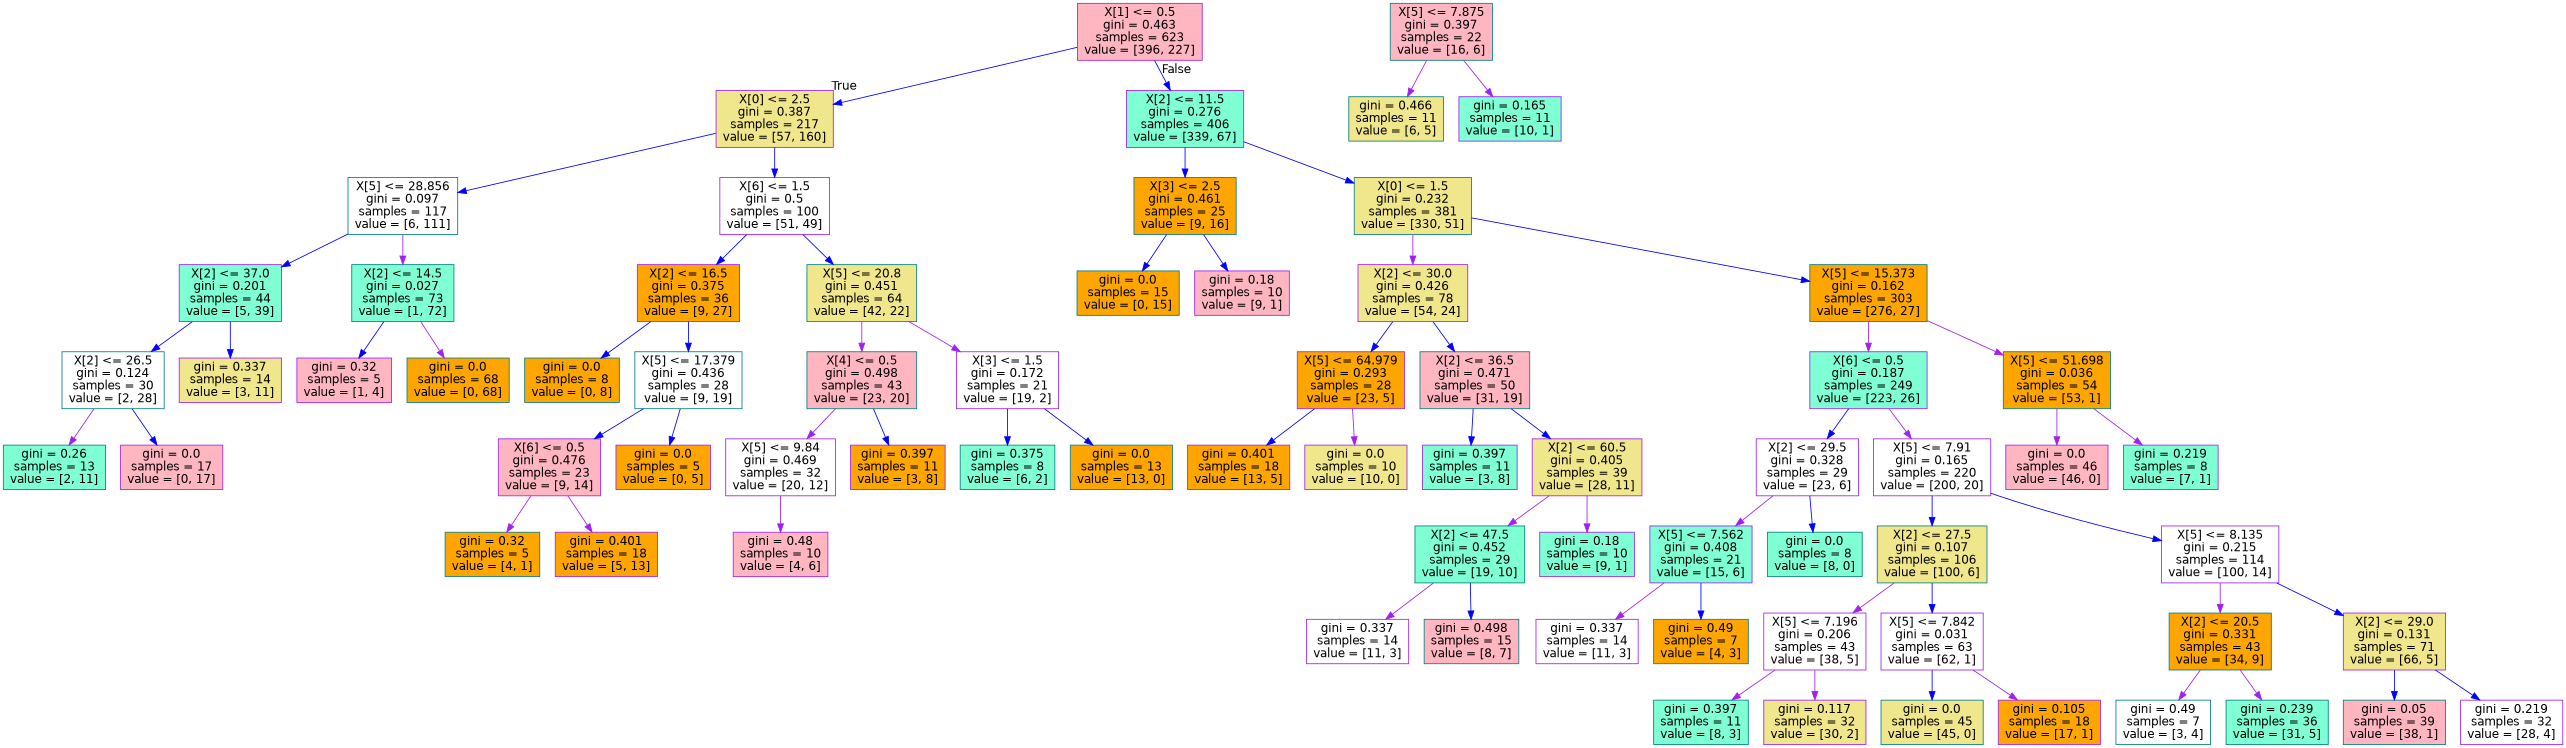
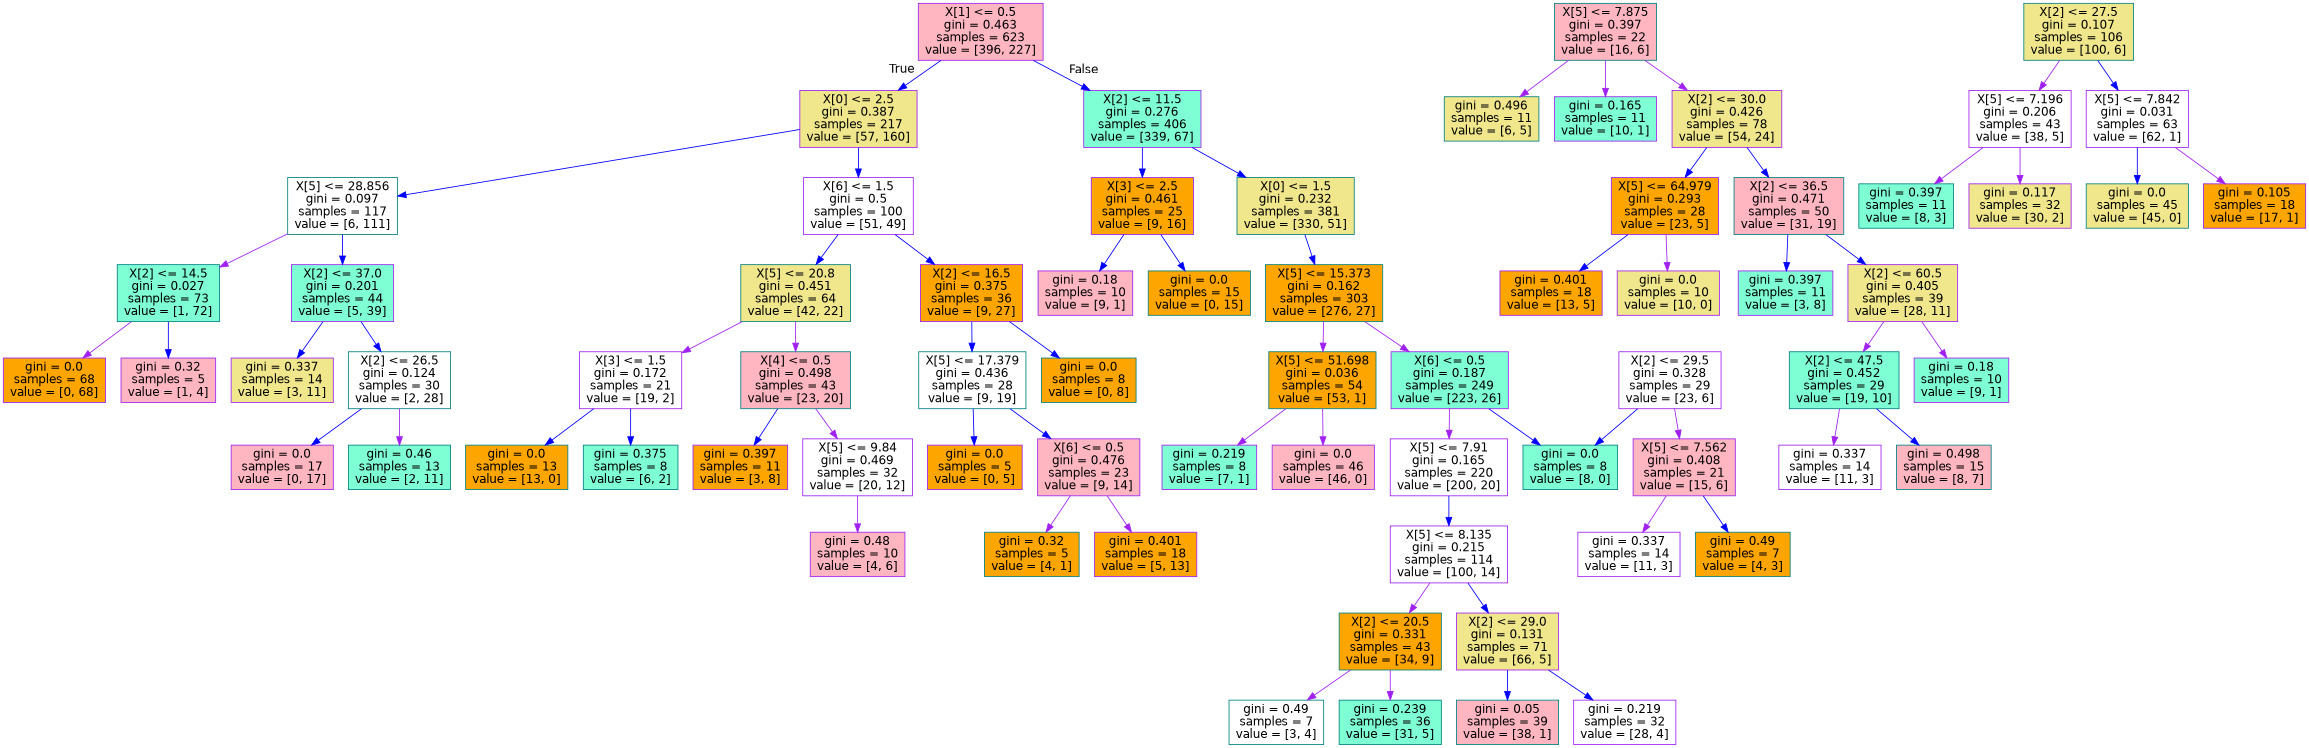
  digraph {
    node [color=purple fillcolor=orange fontname=helvetica shape=box style=filled]
    edge [color=blue fontname=helvetica]
    n1 [fillcolor=lightpink label="X[1] <= 0.5\ngini = 0.463\nsamples = 623\nvalue = [396, 227]"]
    n2 [fillcolor=khaki label="X[0] <= 2.5\ngini = 0.387\nsamples = 217\nvalue = [57, 160]"]
    n3 [fillcolor=aquamarine label="X[2] <= 11.5\ngini = 0.276\nsamples = 406\nvalue = [339, 67]"]
    n4 [color=teal fillcolor=white label="X[5] <= 28.856\ngini = 0.097\nsamples = 117\nvalue = [6, 111]"]
    n5 [fillcolor=white label="X[6] <= 1.5\ngini = 0.5\nsamples = 100\nvalue = [51, 49]"]
-   n6 [color=teal label="X[3] <= 2.5\ngini = 0.461\nsamples = 25\nvalue = [9, 16]"]
+   n6 [label="X[3] <= 2.5\ngini = 0.461\nsamples = 25\nvalue = [9, 16]"]
    n7 [color=teal fillcolor=khaki label="X[0] <= 1.5\ngini = 0.232\nsamples = 381\nvalue = [330, 51]"]
    n8 [fillcolor=aquamarine label="X[2] <= 37.0\ngini = 0.201\nsamples = 44\nvalue = [5, 39]"]
    n9 [color=teal fillcolor=aquamarine label="X[2] <= 14.5\ngini = 0.027\nsamples = 73\nvalue = [1, 72]"]
    n10 [label="X[2] <= 16.5\ngini = 0.375\nsamples = 36\nvalue = [9, 27]"]
    n11 [color=teal fillcolor=khaki label="X[5] <= 20.8\ngini = 0.451\nsamples = 64\nvalue = [42, 22]"]
    n12 [color=teal fillcolor=white label="X[2] <= 26.5\ngini = 0.124\nsamples = 30\nvalue = [2, 28]"]
    n13 [fillcolor=khaki label="gini = 0.337\nsamples = 14\nvalue = [3, 11]"]
    n14 [fillcolor=lightpink label="gini = 0.32\nsamples = 5\nvalue = [1, 4]"]
-   n15 [color=teal label="gini = 0.0\nsamples = 68\nvalue = [0, 68]"]
-   n16 [color=teal fillcolor=aquamarine label="gini = 0.26\nsamples = 13\nvalue = [2, 11]"]
+   n15 [label="gini = 0.0\nsamples = 68\nvalue = [0, 68]"]
+   n16 [color=teal fillcolor=aquamarine label="gini = 0.46\nsamples = 13\nvalue = [2, 11]"]
    n17 [fillcolor=lightpink label="gini = 0.0\nsamples = 17\nvalue = [0, 17]"]
    n18 [color=teal label="gini = 0.0\nsamples = 8\nvalue = [0, 8]"]
    n19 [color=teal fillcolor=white label="X[5] <= 17.379\ngini = 0.436\nsamples = 28\nvalue = [9, 19]"]
    n20 [color=teal fillcolor=lightpink label="X[4] <= 0.5\ngini = 0.498\nsamples = 43\nvalue = [23, 20]"]
    n21 [fillcolor=white label="X[3] <= 1.5\ngini = 0.172\nsamples = 21\nvalue = [19, 2]"]
    n22 [fillcolor=lightpink label="X[6] <= 0.5\ngini = 0.476\nsamples = 23\nvalue = [9, 14]"]
    n23 [label="gini = 0.0\nsamples = 5\nvalue = [0, 5]"]
    n24 [color=teal label="gini = 0.32\nsamples = 5\nvalue = [4, 1]"]
    n25 [label="gini = 0.401\nsamples = 18\nvalue = [5, 13]"]
    n26 [fillcolor=white label="X[5] <= 9.84\ngini = 0.469\nsamples = 32\nvalue = [20, 12]"]
    n27 [label="gini = 0.397\nsamples = 11\nvalue = [3, 8]"]
    n28 [color=teal fillcolor=aquamarine label="gini = 0.375\nsamples = 8\nvalue = [6, 2]"]
    n29 [color=teal label="gini = 0.0\nsamples = 13\nvalue = [13, 0]"]
    n30 [fillcolor=lightpink label="gini = 0.48\nsamples = 10\nvalue = [4, 6]"]
    n31 [color=teal fillcolor=lightpink label="X[5] <= 7.875\ngini = 0.397\nsamples = 22\nvalue = [16, 6]"]
-   n32 [color=teal fillcolor=khaki label="gini = 0.466\nsamples = 11\nvalue = [6, 5]"]
+   n32 [color=teal fillcolor=khaki label="gini = 0.496\nsamples = 11\nvalue = [6, 5]"]
    n33 [fillcolor=aquamarine label="gini = 0.165\nsamples = 11\nvalue = [10, 1]"]
    n34 [color=teal label="gini = 0.0\nsamples = 15\nvalue = [0, 15]"]
    n35 [fillcolor=lightpink label="gini = 0.18\nsamples = 10\nvalue = [9, 1]"]
    n36 [fillcolor=khaki label="X[2] <= 30.0\ngini = 0.426\nsamples = 78\nvalue = [54, 24]"]
    n37 [color=teal label="X[5] <= 15.373\ngini = 0.162\nsamples = 303\nvalue = [276, 27]"]
    n38 [label="X[5] <= 64.979\ngini = 0.293\nsamples = 28\nvalue = [23, 5]"]
    n39 [color=teal fillcolor=lightpink label="X[2] <= 36.5\ngini = 0.471\nsamples = 50\nvalue = [31, 19]"]
    n40 [fillcolor=aquamarine label="X[6] <= 0.5\ngini = 0.187\nsamples = 249\nvalue = [223, 26]"]
    n41 [color=teal label="X[5] <= 51.698\ngini = 0.036\nsamples = 54\nvalue = [53, 1]"]
    n42 [label="gini = 0.401\nsamples = 18\nvalue = [13, 5]"]
    n43 [fillcolor=khaki label="gini = 0.0\nsamples = 10\nvalue = [10, 0]"]
    n44 [fillcolor=aquamarine label="gini = 0.397\nsamples = 11\nvalue = [3, 8]"]
    n45 [fillcolor=khaki label="X[2] <= 60.5\ngini = 0.405\nsamples = 39\nvalue = [28, 11]"]
    n46 [color=teal fillcolor=aquamarine label="X[2] <= 47.5\ngini = 0.452\nsamples = 29\nvalue = [19, 10]"]
    n47 [fillcolor=aquamarine label="gini = 0.18\nsamples = 10\nvalue = [9, 1]"]
    n48 [fillcolor=white label="gini = 0.337\nsamples = 14\nvalue = [11, 3]"]
    n49 [color=teal fillcolor=lightpink label="gini = 0.498\nsamples = 15\nvalue = [8, 7]"]
    n50 [fillcolor=white label="X[2] <= 29.5\ngini = 0.328\nsamples = 29\nvalue = [23, 6]"]
    n51 [fillcolor=white label="X[5] <= 7.91\ngini = 0.165\nsamples = 220\nvalue = [200, 20]"]
    n52 [fillcolor=lightpink label="gini = 0.0\nsamples = 46\nvalue = [46, 0]"]
    n53 [fillcolor=aquamarine label="gini = 0.219\nsamples = 8\nvalue = [7, 1]"]
-   n54 [fillcolor=aquamarine label="X[5] <= 7.562\ngini = 0.408\nsamples = 21\nvalue = [15, 6]"]
+   n54 [fillcolor=lightpink label="X[5] <= 7.562\ngini = 0.408\nsamples = 21\nvalue = [15, 6]"]
    n55 [color=teal fillcolor=aquamarine label="gini = 0.0\nsamples = 8\nvalue = [8, 0]"]
    n56 [color=teal fillcolor=khaki label="X[2] <= 27.5\ngini = 0.107\nsamples = 106\nvalue = [100, 6]"]
    n57 [fillcolor=white label="X[5] <= 8.135\ngini = 0.215\nsamples = 114\nvalue = [100, 14]"]
    n58 [fillcolor=white label="gini = 0.337\nsamples = 14\nvalue = [11, 3]"]
    n59 [color=teal label="gini = 0.49\nsamples = 7\nvalue = [4, 3]"]
    n60 [fillcolor=white label="X[5] <= 7.196\ngini = 0.206\nsamples = 43\nvalue = [38, 5]"]
    n61 [fillcolor=white label="X[5] <= 7.842\ngini = 0.031\nsamples = 63\nvalue = [62, 1]"]
    n62 [color=teal label="X[2] <= 20.5\ngini = 0.331\nsamples = 43\nvalue = [34, 9]"]
    n63 [fillcolor=khaki label="X[2] <= 29.0\ngini = 0.131\nsamples = 71\nvalue = [66, 5]"]
    n64 [color=teal fillcolor=aquamarine label="gini = 0.397\nsamples = 11\nvalue = [8, 3]"]
    n65 [fillcolor=khaki label="gini = 0.117\nsamples = 32\nvalue = [30, 2]"]
    n66 [color=teal fillcolor=khaki label="gini = 0.0\nsamples = 45\nvalue = [45, 0]"]
    n67 [label="gini = 0.105\nsamples = 18\nvalue = [17, 1]"]
    n68 [color=teal fillcolor=white label="gini = 0.49\nsamples = 7\nvalue = [3, 4]"]
    n69 [color=teal fillcolor=aquamarine label="gini = 0.239\nsamples = 36\nvalue = [31, 5]"]
    n70 [color=teal fillcolor=lightpink label="gini = 0.05\nsamples = 39\nvalue = [38, 1]"]
    n71 [fillcolor=white label="gini = 0.219\nsamples = 32\nvalue = [28, 4]"]
    n1 -> n2 [headlabel=True labelangle=45 labeldistance=2.5]
    n1 -> n3 [headlabel=False labelangle=-45 labeldistance=2.5]
    n2 -> n4
    n2 -> n5
    n3 -> n6
    n3 -> n7
    n4 -> n8
    n4 -> n9 [color=purple]
    n5 -> n10
    n5 -> n11
    n6 -> n34
    n6 -> n35
-   n7 -> n36 [color=purple]
+   n31 -> n36 [color=purple]
    n7 -> n37
    n8 -> n12
    n8 -> n13
    n9 -> n14
    n9 -> n15 [color=purple]
    n10 -> n18
    n10 -> n19
    n11 -> n20 [color=purple]
    n11 -> n21 [color=purple]
    n12 -> n16 [color=purple]
    n12 -> n17
    n19 -> n22
    n19 -> n23
    n20 -> n26 [color=purple]
    n20 -> n27
    n21 -> n28
    n21 -> n29
    n22 -> n24 [color=purple]
    n22 -> n25 [color=purple]
    n26 -> n30 [color=purple]
    n31 -> n32 [color=purple]
    n31 -> n33 [color=purple]
    n36 -> n38
    n36 -> n39
    n37 -> n40 [color=purple]
    n37 -> n41 [color=purple]
    n38 -> n42
    n38 -> n43 [color=purple]
    n39 -> n44
    n39 -> n45
-   n40 -> n50
+   n40 -> n55
    n40 -> n51 [color=purple]
    n41 -> n52 [color=purple]
    n41 -> n53 [color=purple]
    n45 -> n46 [color=purple]
    n45 -> n47 [color=purple]
    n46 -> n48 [color=purple]
    n46 -> n49
    n50 -> n54 [color=purple]
    n50 -> n55
-   n51 -> n56
    n51 -> n57
    n54 -> n58 [color=purple]
    n54 -> n59
    n56 -> n60 [color=purple]
    n56 -> n61
    n57 -> n62 [color=purple]
    n57 -> n63
    n60 -> n64 [color=purple]
    n60 -> n65 [color=purple]
    n61 -> n66
    n61 -> n67 [color=purple]
    n62 -> n68 [color=purple]
    n62 -> n69 [color=purple]
    n63 -> n70
    n63 -> n71
  }
